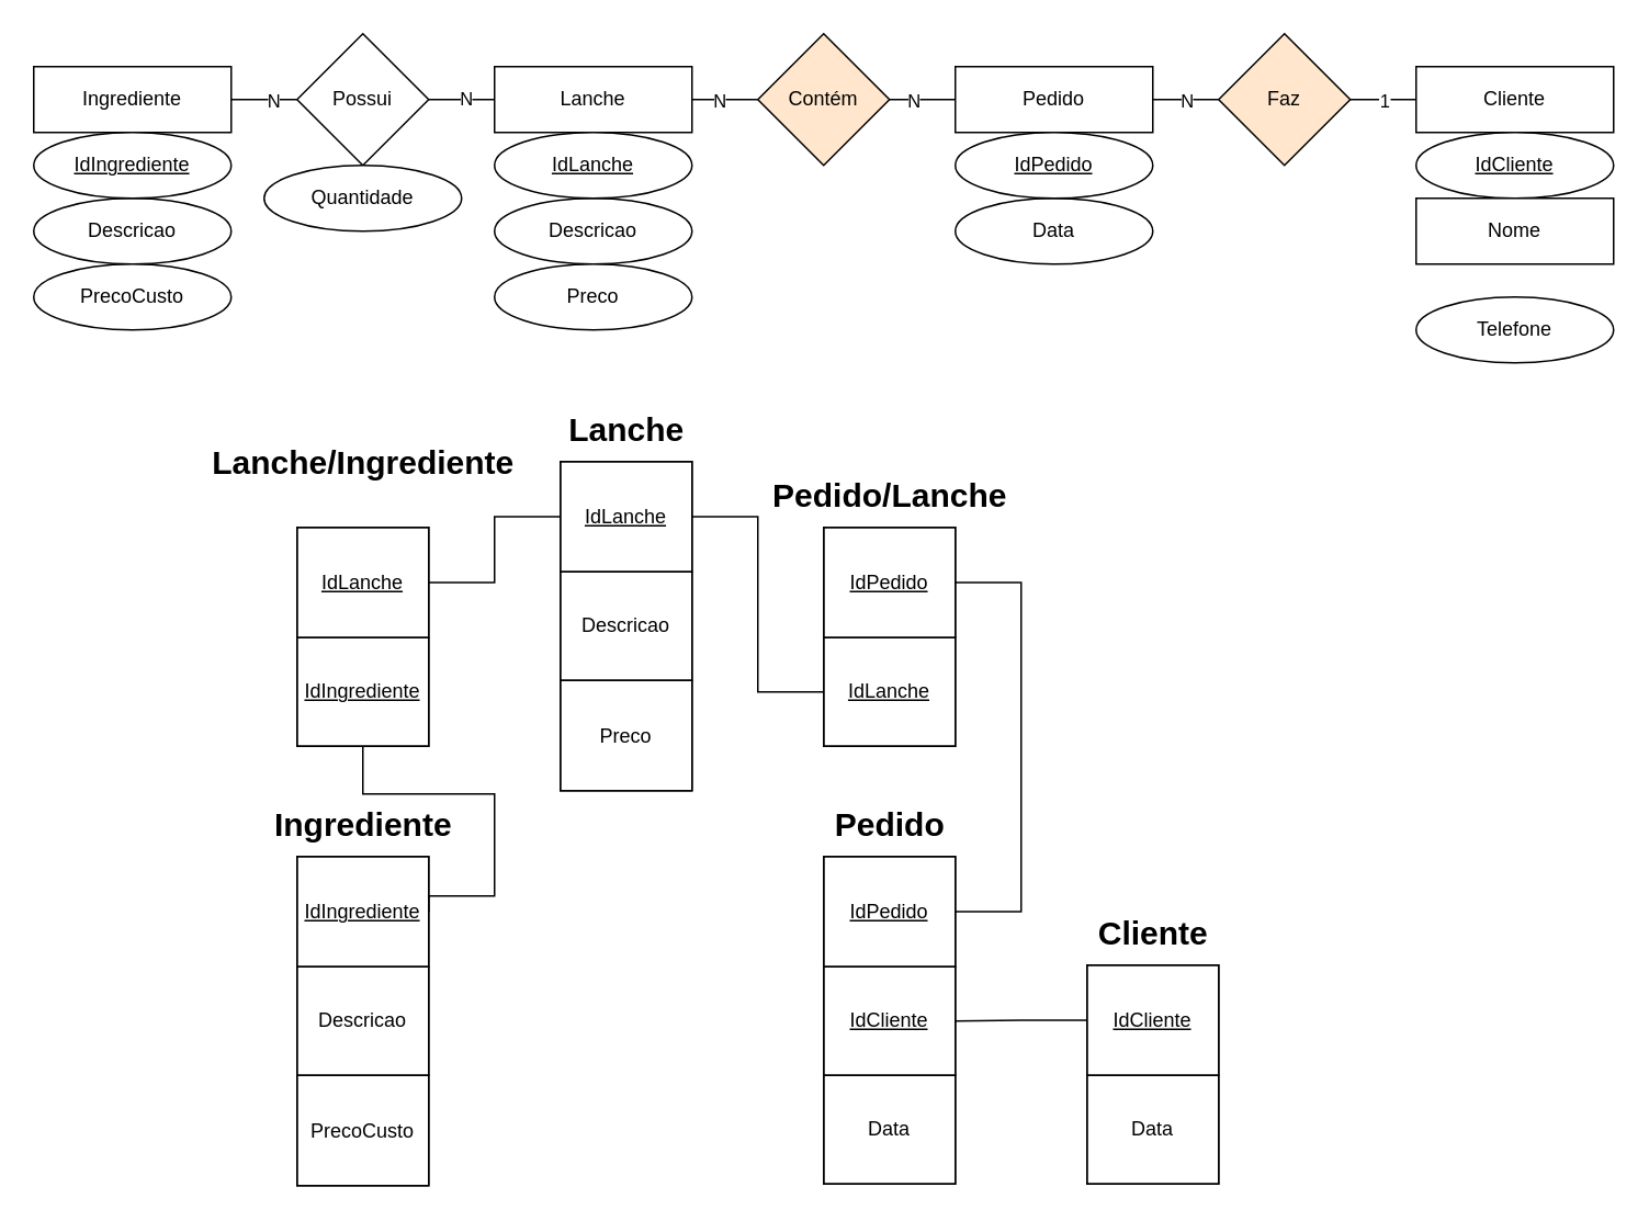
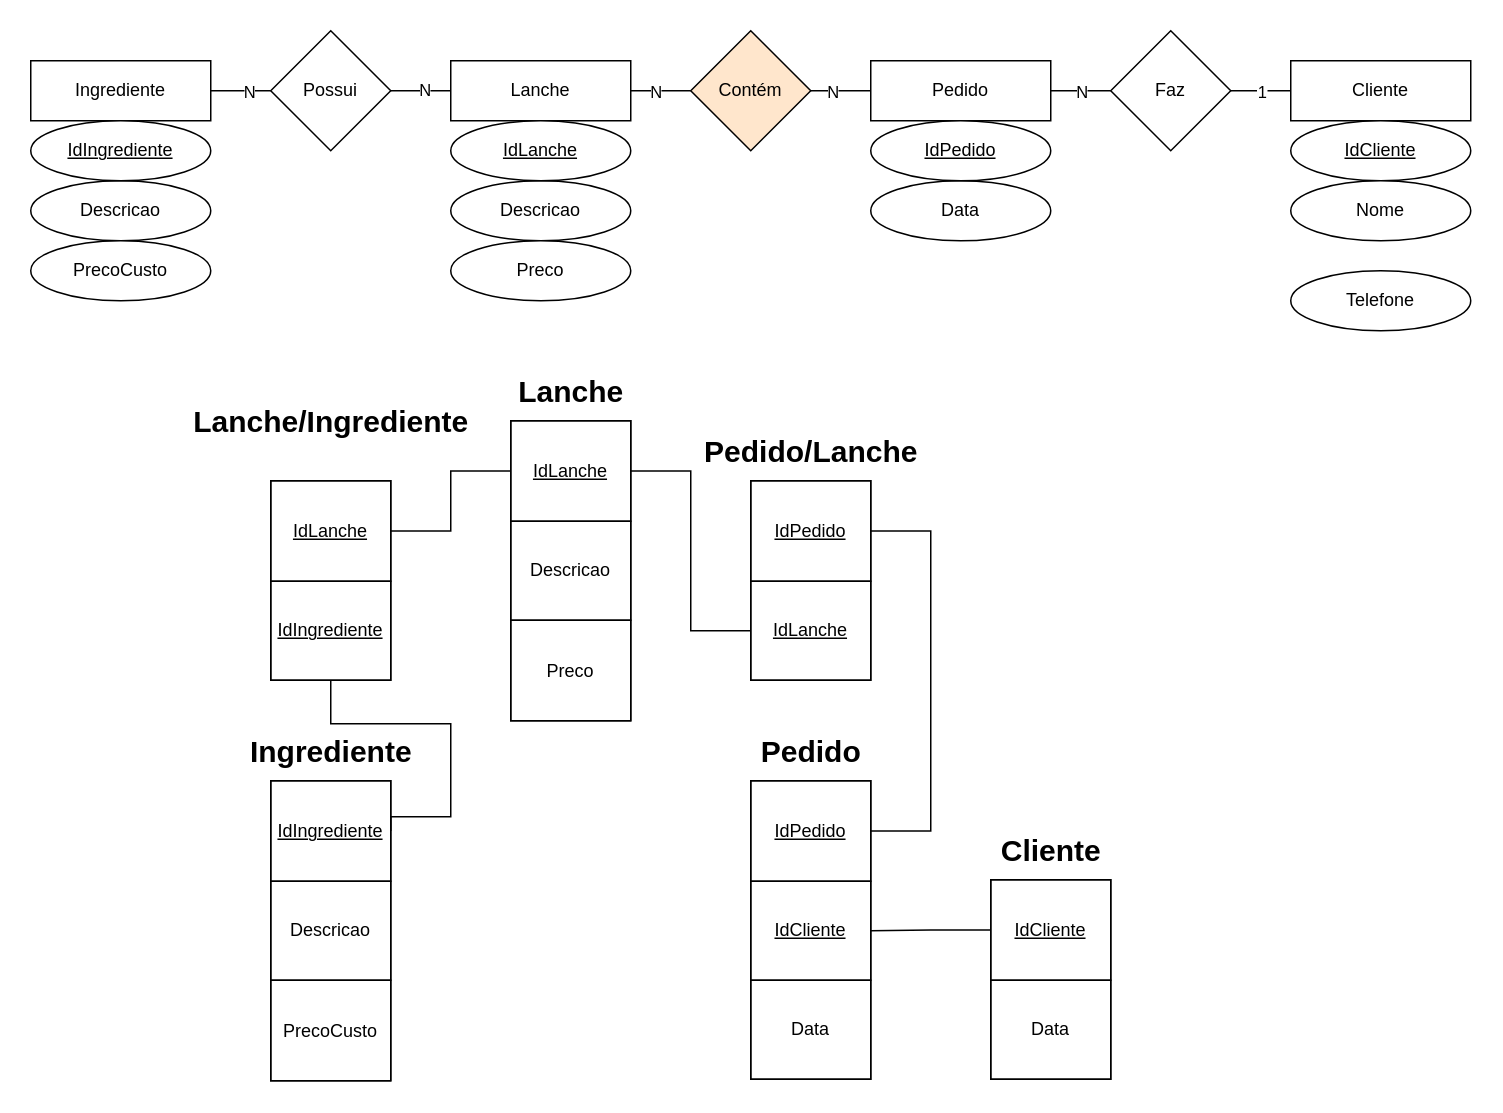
  <mxCell id="0" />
  <mxCell id="1" parent="0" />
  <mxCell id="2" value="" style="edgeStyle=orthogonalEdgeStyle;rounded=0;orthogonalLoop=1;jettySize=auto;html=1;endArrow=none;endFill=0;" edge="1" parent="1" source="6" target="25"><mxGeometry relative="1" as="geometry" /></mxCell>
  <mxCell id="3" value="N" style="edgeLabel;html=1;align=center;verticalAlign=middle;resizable=0;points=[];" connectable="0" vertex="1" parent="2"><mxGeometry x="-0.1" y="-1" relative="1" as="geometry"><mxPoint as="offset" /></mxGeometry></mxCell>
  <mxCell id="4" value="" style="edgeStyle=orthogonalEdgeStyle;rounded=0;orthogonalLoop=1;jettySize=auto;html=1;endArrow=none;endFill=0;" edge="1" parent="1" source="6" target="28"><mxGeometry relative="1" as="geometry" /></mxCell>
  <mxCell id="5" value="N" style="edgeLabel;html=1;align=center;verticalAlign=middle;resizable=0;points=[];" connectable="0" vertex="1" parent="4"><mxGeometry x="-0.179" y="-1" relative="1" as="geometry"><mxPoint y="-1" as="offset" /></mxGeometry></mxCell>
  <mxCell id="6" value="Lanche" style="rounded=0;whiteSpace=wrap;html=1;" vertex="1" parent="1"><mxGeometry x="300" y="40" width="120" height="40" as="geometry" /></mxCell>
  <mxCell id="7" value="Descricao" style="ellipse;whiteSpace=wrap;html=1;" vertex="1" parent="1"><mxGeometry x="300" y="120" width="120" height="40" as="geometry" /></mxCell>
  <mxCell id="8" value="Preco" style="ellipse;whiteSpace=wrap;html=1;" vertex="1" parent="1"><mxGeometry x="300" y="160" width="120" height="40" as="geometry" /></mxCell>
  <mxCell id="9" value="Ingrediente" style="rounded=0;whiteSpace=wrap;html=1;" vertex="1" parent="1"><mxGeometry x="20" y="40" width="120" height="40" as="geometry" /></mxCell>
  <mxCell id="10" value="Descricao" style="ellipse;whiteSpace=wrap;html=1;" vertex="1" parent="1"><mxGeometry x="20" y="120" width="120" height="40" as="geometry" /></mxCell>
  <mxCell id="11" value="PrecoCusto" style="ellipse;whiteSpace=wrap;html=1;" vertex="1" parent="1"><mxGeometry x="20" y="160" width="120" height="40" as="geometry" /></mxCell>
  <mxCell id="12" value="Cliente" style="rounded=0;whiteSpace=wrap;html=1;" vertex="1" parent="1"><mxGeometry x="860" y="40" width="120" height="40" as="geometry" /></mxCell>
  <mxCell id="13" value="" style="edgeStyle=orthogonalEdgeStyle;rounded=0;orthogonalLoop=1;jettySize=auto;html=1;endArrow=none;endFill=0;" edge="1" parent="1" source="15" target="31"><mxGeometry relative="1" as="geometry" /></mxCell>
  <mxCell id="14" value="N" style="edgeLabel;html=1;align=center;verticalAlign=middle;resizable=0;points=[];" connectable="0" vertex="1" parent="13"><mxGeometry x="-0.017" y="2" relative="1" as="geometry"><mxPoint y="2" as="offset" /></mxGeometry></mxCell>
  <mxCell id="15" value="Pedido" style="rounded=0;whiteSpace=wrap;html=1;" vertex="1" parent="1"><mxGeometry x="580" y="40" width="120" height="40" as="geometry" /></mxCell>
  <mxCell id="16" value="Data" style="ellipse;whiteSpace=wrap;html=1;" vertex="1" parent="1"><mxGeometry x="580" y="120" width="120" height="40" as="geometry" /></mxCell>
  <mxCell id="17" value="&lt;u&gt;IdPedido&lt;/u&gt;" style="ellipse;whiteSpace=wrap;html=1;" vertex="1" parent="1"><mxGeometry x="580" y="80" width="120" height="40" as="geometry" /></mxCell>
  <mxCell id="18" value="&lt;u&gt;IdCliente&lt;/u&gt;" style="ellipse;whiteSpace=wrap;html=1;" vertex="1" parent="1"><mxGeometry x="860" y="80" width="120" height="40" as="geometry" /></mxCell>
- <mxCell id="19" value="Nome" style="whiteSpace=wrap;html=1;rounded=0;" vertex="1" parent="1"><mxGeometry x="860" y="120" width="120" height="40" as="geometry" /></mxCell>
+ <mxCell id="19" value="Nome" style="ellipse;whiteSpace=wrap;html=1;" vertex="1" parent="1"><mxGeometry x="860" y="120" width="120" height="40" as="geometry" /></mxCell>
  <mxCell id="20" value="Telefone" style="ellipse;whiteSpace=wrap;html=1;" vertex="1" parent="1"><mxGeometry x="860" y="180" width="120" height="40" as="geometry" /></mxCell>
  <mxCell id="21" value="&lt;u&gt;IdIngrediente&lt;/u&gt;" style="ellipse;whiteSpace=wrap;html=1;" vertex="1" parent="1"><mxGeometry x="20" y="80" width="120" height="40" as="geometry" /></mxCell>
  <mxCell id="22" value="&lt;u&gt;IdLanche&lt;/u&gt;" style="ellipse;whiteSpace=wrap;html=1;" vertex="1" parent="1"><mxGeometry x="300" y="80" width="120" height="40" as="geometry" /></mxCell>
  <mxCell id="23" style="edgeStyle=orthogonalEdgeStyle;rounded=0;orthogonalLoop=1;jettySize=auto;html=1;entryX=1;entryY=0.5;entryDx=0;entryDy=0;endArrow=none;endFill=0;" edge="1" parent="1" source="25" target="9"><mxGeometry relative="1" as="geometry" /></mxCell>
  <mxCell id="24" value="N" style="edgeLabel;html=1;align=center;verticalAlign=middle;resizable=0;points=[];" connectable="0" vertex="1" parent="23"><mxGeometry x="-0.238" relative="1" as="geometry"><mxPoint as="offset" /></mxGeometry></mxCell>
  <mxCell id="25" value="Possui" style="rhombus;whiteSpace=wrap;html=1;rounded=0;" vertex="1" parent="1"><mxGeometry x="180" y="20" width="80" height="80" as="geometry" /></mxCell>
  <mxCell id="26" style="edgeStyle=orthogonalEdgeStyle;rounded=0;orthogonalLoop=1;jettySize=auto;html=1;entryX=0;entryY=0.5;entryDx=0;entryDy=0;endArrow=none;endFill=0;" edge="1" parent="1" source="28" target="15"><mxGeometry relative="1" as="geometry" /></mxCell>
  <mxCell id="27" value="N" style="edgeLabel;html=1;align=center;verticalAlign=middle;resizable=0;points=[];" connectable="0" vertex="1" parent="26"><mxGeometry x="-0.293" y="-1" relative="1" as="geometry"><mxPoint y="-1" as="offset" /></mxGeometry></mxCell>
  <mxCell id="28" value="Contém" style="rhombus;whiteSpace=wrap;html=1;rounded=0;fillColor=#ffe6cc;" vertex="1" parent="1"><mxGeometry x="460" y="20" width="80" height="80" as="geometry" /></mxCell>
  <mxCell id="29" style="edgeStyle=orthogonalEdgeStyle;rounded=0;orthogonalLoop=1;jettySize=auto;html=1;entryX=0;entryY=0.5;entryDx=0;entryDy=0;endArrow=none;endFill=0;" edge="1" parent="1" source="31" target="12"><mxGeometry relative="1" as="geometry" /></mxCell>
  <mxCell id="30" value="1" style="edgeLabel;html=1;align=center;verticalAlign=middle;resizable=0;points=[];" connectable="0" vertex="1" parent="29"><mxGeometry x="-0.017" y="1" relative="1" as="geometry"><mxPoint y="1" as="offset" /></mxGeometry></mxCell>
- <mxCell id="31" value="Faz" style="rhombus;whiteSpace=wrap;html=1;rounded=0;fillColor=#ffe6cc;" vertex="1" parent="1"><mxGeometry x="740" y="20" width="80" height="80" as="geometry" /></mxCell>
+ <mxCell id="31" value="Faz" style="rhombus;whiteSpace=wrap;html=1;rounded=0;" vertex="1" parent="1"><mxGeometry x="740" y="20" width="80" height="80" as="geometry" /></mxCell>
  <mxCell id="32" value="" style="childLayout=tableLayout;recursiveResize=0;shadow=0;fillColor=none;" vertex="1" parent="1"><mxGeometry x="180" y="520" width="80" height="200" as="geometry" /></mxCell>
  <mxCell id="33" value="" style="shape=tableRow;horizontal=0;startSize=0;swimlaneHead=0;swimlaneBody=0;top=0;left=0;bottom=0;right=0;dropTarget=0;collapsible=0;recursiveResize=0;expand=0;fontStyle=0;fillColor=none;strokeColor=inherit;" vertex="1" parent="32"><mxGeometry width="80" height="67" as="geometry" /></mxCell>
  <mxCell id="34" value="&lt;u&gt;IdIngrediente&lt;/u&gt;" style="connectable=0;recursiveResize=0;strokeColor=inherit;fillColor=none;align=center;whiteSpace=wrap;html=1;" vertex="1" parent="33"><mxGeometry width="80" height="67" as="geometry"><mxRectangle width="80" height="67" as="alternateBounds" /></mxGeometry></mxCell>
  <mxCell id="35" style="shape=tableRow;horizontal=0;startSize=0;swimlaneHead=0;swimlaneBody=0;top=0;left=0;bottom=0;right=0;dropTarget=0;collapsible=0;recursiveResize=0;expand=0;fontStyle=0;fillColor=none;strokeColor=inherit;" vertex="1" parent="32"><mxGeometry y="67" width="80" height="66" as="geometry" /></mxCell>
  <mxCell id="36" value="Descricao" style="connectable=0;recursiveResize=0;strokeColor=inherit;fillColor=none;align=center;whiteSpace=wrap;html=1;" vertex="1" parent="35"><mxGeometry width="80" height="66" as="geometry"><mxRectangle width="80" height="66" as="alternateBounds" /></mxGeometry></mxCell>
  <mxCell id="37" style="shape=tableRow;horizontal=0;startSize=0;swimlaneHead=0;swimlaneBody=0;top=0;left=0;bottom=0;right=0;dropTarget=0;collapsible=0;recursiveResize=0;expand=0;fontStyle=0;fillColor=none;strokeColor=inherit;" vertex="1" parent="32"><mxGeometry y="133" width="80" height="67" as="geometry" /></mxCell>
  <mxCell id="38" value="PrecoCusto" style="connectable=0;recursiveResize=0;strokeColor=inherit;fillColor=none;align=center;whiteSpace=wrap;html=1;" vertex="1" parent="37"><mxGeometry width="80" height="67" as="geometry"><mxRectangle width="80" height="67" as="alternateBounds" /></mxGeometry></mxCell>
  <mxCell id="39" value="" style="childLayout=tableLayout;recursiveResize=0;shadow=0;fillColor=none;" vertex="1" parent="1"><mxGeometry x="340" y="280" width="80" height="200" as="geometry" /></mxCell>
  <mxCell id="40" value="" style="shape=tableRow;horizontal=0;startSize=0;swimlaneHead=0;swimlaneBody=0;top=0;left=0;bottom=0;right=0;dropTarget=0;collapsible=0;recursiveResize=0;expand=0;fontStyle=0;fillColor=none;strokeColor=inherit;" vertex="1" parent="39"><mxGeometry width="80" height="67" as="geometry" /></mxCell>
  <mxCell id="41" value="&lt;u&gt;IdLanche&lt;/u&gt;" style="connectable=0;recursiveResize=0;strokeColor=inherit;fillColor=none;align=center;whiteSpace=wrap;html=1;" vertex="1" parent="40"><mxGeometry width="80" height="67" as="geometry"><mxRectangle width="80" height="67" as="alternateBounds" /></mxGeometry></mxCell>
  <mxCell id="42" style="shape=tableRow;horizontal=0;startSize=0;swimlaneHead=0;swimlaneBody=0;top=0;left=0;bottom=0;right=0;dropTarget=0;collapsible=0;recursiveResize=0;expand=0;fontStyle=0;fillColor=none;strokeColor=inherit;" vertex="1" parent="39"><mxGeometry y="67" width="80" height="66" as="geometry" /></mxCell>
  <mxCell id="43" value="Descricao" style="connectable=0;recursiveResize=0;strokeColor=inherit;fillColor=none;align=center;whiteSpace=wrap;html=1;" vertex="1" parent="42"><mxGeometry width="80" height="66" as="geometry"><mxRectangle width="80" height="66" as="alternateBounds" /></mxGeometry></mxCell>
  <mxCell id="44" style="shape=tableRow;horizontal=0;startSize=0;swimlaneHead=0;swimlaneBody=0;top=0;left=0;bottom=0;right=0;dropTarget=0;collapsible=0;recursiveResize=0;expand=0;fontStyle=0;fillColor=none;strokeColor=inherit;" vertex="1" parent="39"><mxGeometry y="133" width="80" height="67" as="geometry" /></mxCell>
  <mxCell id="45" value="Preco" style="connectable=0;recursiveResize=0;strokeColor=inherit;fillColor=none;align=center;whiteSpace=wrap;html=1;" vertex="1" parent="44"><mxGeometry width="80" height="67" as="geometry"><mxRectangle width="80" height="67" as="alternateBounds" /></mxGeometry></mxCell>
  <mxCell id="46" value="" style="childLayout=tableLayout;recursiveResize=0;shadow=0;fillColor=none;" vertex="1" parent="1"><mxGeometry x="180" y="320" width="80" height="133" as="geometry" /></mxCell>
  <mxCell id="47" value="" style="shape=tableRow;horizontal=0;startSize=0;swimlaneHead=0;swimlaneBody=0;top=0;left=0;bottom=0;right=0;dropTarget=0;collapsible=0;recursiveResize=0;expand=0;fontStyle=0;fillColor=none;strokeColor=inherit;" vertex="1" parent="46"><mxGeometry width="80" height="67" as="geometry" /></mxCell>
  <mxCell id="48" value="&lt;u&gt;IdLanche&lt;/u&gt;" style="connectable=0;recursiveResize=0;strokeColor=inherit;fillColor=none;align=center;whiteSpace=wrap;html=1;" vertex="1" parent="47"><mxGeometry width="80" height="67" as="geometry"><mxRectangle width="80" height="67" as="alternateBounds" /></mxGeometry></mxCell>
  <mxCell id="49" style="shape=tableRow;horizontal=0;startSize=0;swimlaneHead=0;swimlaneBody=0;top=0;left=0;bottom=0;right=0;dropTarget=0;collapsible=0;recursiveResize=0;expand=0;fontStyle=0;fillColor=none;strokeColor=inherit;" vertex="1" parent="46"><mxGeometry y="67" width="80" height="66" as="geometry" /></mxCell>
  <mxCell id="50" value="&lt;u&gt;IdIngrediente&lt;/u&gt;" style="connectable=0;recursiveResize=0;strokeColor=inherit;fillColor=none;align=center;whiteSpace=wrap;html=1;" vertex="1" parent="49"><mxGeometry width="80" height="66" as="geometry"><mxRectangle width="80" height="66" as="alternateBounds" /></mxGeometry></mxCell>
  <mxCell id="51" style="edgeStyle=orthogonalEdgeStyle;rounded=0;orthogonalLoop=1;jettySize=auto;html=1;entryX=0;entryY=0.5;entryDx=0;entryDy=0;endArrow=none;endFill=0;" edge="1" parent="1" source="47" target="40"><mxGeometry relative="1" as="geometry" /></mxCell>
  <mxCell id="52" style="edgeStyle=orthogonalEdgeStyle;rounded=0;orthogonalLoop=1;jettySize=auto;html=1;entryX=1;entryY=0.5;entryDx=0;entryDy=0;endArrow=none;endFill=0;" edge="1" parent="1" source="49" target="33"><mxGeometry relative="1" as="geometry"><Array as="points"><mxPoint x="220" y="482" /><mxPoint x="300" y="482" /><mxPoint x="300" y="544" /></Array></mxGeometry></mxCell>
  <mxCell id="53" value="" style="childLayout=tableLayout;recursiveResize=0;shadow=0;fillColor=none;" vertex="1" parent="1"><mxGeometry x="500" y="520" width="80" height="199" as="geometry" /></mxCell>
  <mxCell id="54" value="" style="shape=tableRow;horizontal=0;startSize=0;swimlaneHead=0;swimlaneBody=0;top=0;left=0;bottom=0;right=0;dropTarget=0;collapsible=0;recursiveResize=0;expand=0;fontStyle=0;fillColor=none;strokeColor=inherit;" vertex="1" parent="53"><mxGeometry width="80" height="67" as="geometry" /></mxCell>
  <mxCell id="55" value="&lt;u&gt;IdPedido&lt;/u&gt;" style="connectable=0;recursiveResize=0;strokeColor=inherit;fillColor=none;align=center;whiteSpace=wrap;html=1;" vertex="1" parent="54"><mxGeometry width="80" height="67" as="geometry"><mxRectangle width="80" height="67" as="alternateBounds" /></mxGeometry></mxCell>
  <mxCell id="56" style="shape=tableRow;horizontal=0;startSize=0;swimlaneHead=0;swimlaneBody=0;top=0;left=0;bottom=0;right=0;dropTarget=0;collapsible=0;recursiveResize=0;expand=0;fontStyle=0;fillColor=none;strokeColor=inherit;" vertex="1" parent="53"><mxGeometry y="67" width="80" height="66" as="geometry" /></mxCell>
  <mxCell id="57" value="&lt;u&gt;IdCliente&lt;/u&gt;" style="connectable=0;recursiveResize=0;strokeColor=inherit;fillColor=none;align=center;whiteSpace=wrap;html=1;" vertex="1" parent="56"><mxGeometry width="80" height="66" as="geometry"><mxRectangle width="80" height="66" as="alternateBounds" /></mxGeometry></mxCell>
  <mxCell id="58" style="shape=tableRow;horizontal=0;startSize=0;swimlaneHead=0;swimlaneBody=0;top=0;left=0;bottom=0;right=0;dropTarget=0;collapsible=0;recursiveResize=0;expand=0;fontStyle=0;fillColor=none;strokeColor=inherit;" vertex="1" parent="53"><mxGeometry y="133" width="80" height="66" as="geometry" /></mxCell>
  <mxCell id="59" value="Data" style="connectable=0;recursiveResize=0;strokeColor=inherit;fillColor=none;align=center;whiteSpace=wrap;html=1;" vertex="1" parent="58"><mxGeometry width="80" height="66" as="geometry"><mxRectangle width="80" height="66" as="alternateBounds" /></mxGeometry></mxCell>
  <mxCell id="60" value="" style="childLayout=tableLayout;recursiveResize=0;shadow=0;fillColor=none;" vertex="1" parent="1"><mxGeometry x="500" y="320" width="80" height="133" as="geometry" /></mxCell>
  <mxCell id="61" value="" style="shape=tableRow;horizontal=0;startSize=0;swimlaneHead=0;swimlaneBody=0;top=0;left=0;bottom=0;right=0;dropTarget=0;collapsible=0;recursiveResize=0;expand=0;fontStyle=0;fillColor=none;strokeColor=inherit;" vertex="1" parent="60"><mxGeometry width="80" height="67" as="geometry" /></mxCell>
  <mxCell id="62" value="&lt;u&gt;IdPedido&lt;/u&gt;" style="connectable=0;recursiveResize=0;strokeColor=inherit;fillColor=none;align=center;whiteSpace=wrap;html=1;" vertex="1" parent="61"><mxGeometry width="80" height="67" as="geometry"><mxRectangle width="80" height="67" as="alternateBounds" /></mxGeometry></mxCell>
  <mxCell id="63" style="shape=tableRow;horizontal=0;startSize=0;swimlaneHead=0;swimlaneBody=0;top=0;left=0;bottom=0;right=0;dropTarget=0;collapsible=0;recursiveResize=0;expand=0;fontStyle=0;fillColor=none;strokeColor=inherit;" vertex="1" parent="60"><mxGeometry y="67" width="80" height="66" as="geometry" /></mxCell>
  <mxCell id="64" value="&lt;u&gt;IdLanche&lt;/u&gt;" style="connectable=0;recursiveResize=0;strokeColor=inherit;fillColor=none;align=center;whiteSpace=wrap;html=1;" vertex="1" parent="63"><mxGeometry width="80" height="66" as="geometry"><mxRectangle width="80" height="66" as="alternateBounds" /></mxGeometry></mxCell>
  <mxCell id="65" style="edgeStyle=orthogonalEdgeStyle;rounded=0;orthogonalLoop=1;jettySize=auto;html=1;entryX=1;entryY=0.5;entryDx=0;entryDy=0;endArrow=none;endFill=0;" edge="1" parent="1" source="63" target="40"><mxGeometry relative="1" as="geometry" /></mxCell>
  <mxCell id="66" style="edgeStyle=orthogonalEdgeStyle;rounded=0;orthogonalLoop=1;jettySize=auto;html=1;entryX=1;entryY=0.5;entryDx=0;entryDy=0;endArrow=none;endFill=0;" edge="1" parent="1" source="61" target="54"><mxGeometry relative="1" as="geometry"><Array as="points"><mxPoint x="620" y="353" /><mxPoint x="620" y="553" /></Array></mxGeometry></mxCell>
- <mxCell id="67" value="Quantidade" style="ellipse;whiteSpace=wrap;html=1;" vertex="1" parent="1"><mxGeometry x="160" y="100" width="120" height="40" as="geometry" /></mxCell>
  <mxCell id="68" value="&lt;font style=&quot;font-size: 20px;&quot;&gt;Ingrediente&lt;/font&gt;" style="text;strokeColor=none;fillColor=none;html=1;fontSize=24;fontStyle=1;verticalAlign=middle;align=center;" vertex="1" parent="1"><mxGeometry x="180" y="480" width="80" height="40" as="geometry" /></mxCell>
  <mxCell id="69" value="&lt;font style=&quot;font-size: 20px;&quot;&gt;Lanche&lt;/font&gt;" style="text;strokeColor=none;fillColor=none;html=1;fontSize=24;fontStyle=1;verticalAlign=middle;align=center;" vertex="1" parent="1"><mxGeometry x="340" y="240" width="80" height="40" as="geometry" /></mxCell>
  <mxCell id="70" value="&lt;font style=&quot;font-size: 20px;&quot;&gt;Pedido&lt;/font&gt;" style="text;strokeColor=none;fillColor=none;html=1;fontSize=24;fontStyle=1;verticalAlign=middle;align=center;" vertex="1" parent="1"><mxGeometry x="500" y="480" width="80" height="40" as="geometry" /></mxCell>
  <mxCell id="71" value="" style="childLayout=tableLayout;recursiveResize=0;shadow=0;fillColor=none;" vertex="1" parent="1"><mxGeometry x="660" y="586" width="80" height="133" as="geometry" /></mxCell>
  <mxCell id="72" value="" style="shape=tableRow;horizontal=0;startSize=0;swimlaneHead=0;swimlaneBody=0;top=0;left=0;bottom=0;right=0;dropTarget=0;collapsible=0;recursiveResize=0;expand=0;fontStyle=0;fillColor=none;strokeColor=inherit;" vertex="1" parent="71"><mxGeometry width="80" height="67" as="geometry" /></mxCell>
  <mxCell id="73" value="&lt;u&gt;IdCliente&lt;/u&gt;" style="connectable=0;recursiveResize=0;strokeColor=inherit;fillColor=none;align=center;whiteSpace=wrap;html=1;" vertex="1" parent="72"><mxGeometry width="80" height="67" as="geometry"><mxRectangle width="80" height="67" as="alternateBounds" /></mxGeometry></mxCell>
  <mxCell id="74" style="shape=tableRow;horizontal=0;startSize=0;swimlaneHead=0;swimlaneBody=0;top=0;left=0;bottom=0;right=0;dropTarget=0;collapsible=0;recursiveResize=0;expand=0;fontStyle=0;fillColor=none;strokeColor=inherit;" vertex="1" parent="71"><mxGeometry y="67" width="80" height="66" as="geometry" /></mxCell>
  <mxCell id="75" value="Data" style="connectable=0;recursiveResize=0;strokeColor=inherit;fillColor=none;align=center;whiteSpace=wrap;html=1;" vertex="1" parent="74"><mxGeometry width="80" height="66" as="geometry"><mxRectangle width="80" height="66" as="alternateBounds" /></mxGeometry></mxCell>
  <mxCell id="76" value="&lt;font style=&quot;font-size: 20px;&quot;&gt;Cliente&lt;/font&gt;" style="text;strokeColor=none;fillColor=none;html=1;fontSize=24;fontStyle=1;verticalAlign=middle;align=center;" vertex="1" parent="1"><mxGeometry x="660" y="546" width="80" height="40" as="geometry" /></mxCell>
  <mxCell id="77" style="edgeStyle=orthogonalEdgeStyle;rounded=0;orthogonalLoop=1;jettySize=auto;html=1;entryX=1;entryY=0.5;entryDx=0;entryDy=0;endArrow=none;endFill=0;" edge="1" parent="1" source="72" target="56"><mxGeometry relative="1" as="geometry" /></mxCell>
  <mxCell id="78" value="&lt;font style=&quot;font-size: 20px;&quot;&gt;Lanche/Ingrediente&lt;/font&gt;" style="text;strokeColor=none;fillColor=none;html=1;fontSize=24;fontStyle=1;verticalAlign=middle;align=center;" vertex="1" parent="1"><mxGeometry x="180" y="260" width="80" height="40" as="geometry" /></mxCell>
  <mxCell id="79" value="&lt;font style=&quot;font-size: 20px;&quot;&gt;Pedido/Lanche&lt;/font&gt;" style="text;strokeColor=none;fillColor=none;html=1;fontSize=24;fontStyle=1;verticalAlign=middle;align=center;" vertex="1" parent="1"><mxGeometry x="500" y="280" width="80" height="40" as="geometry" /></mxCell>
